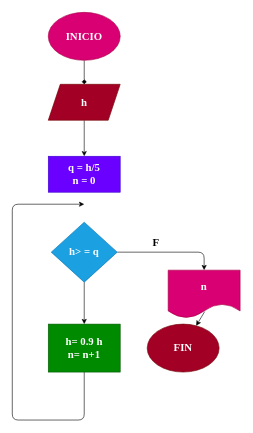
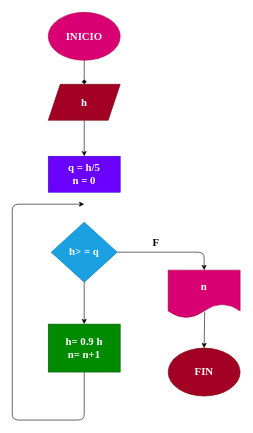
  <mxCell id="0" />
  <mxCell id="1" parent="0" />
  <mxCell id="2" value="" style="edgeStyle=none;html=1;endArrow=diamond;" edge="1" parent="1" source="3" target="5"><mxGeometry relative="1" as="geometry" /></mxCell>
  <mxCell id="3" value="INICIO" style="ellipse;whiteSpace=wrap;html=1;fontSize=18;fontStyle=1;fontFamily=Verdana;fillColor=#d80073;fontColor=#ffffff;strokeColor=#A50040;" vertex="1" parent="1"><mxGeometry x="80" y="20" width="120" height="80" as="geometry" /></mxCell>
  <mxCell id="4" value="" style="edgeStyle=none;html=1;" edge="1" parent="1" source="5" target="6"><mxGeometry relative="1" as="geometry" /></mxCell>
  <mxCell id="5" value="h" style="shape=parallelogram;perimeter=parallelogramPerimeter;whiteSpace=wrap;html=1;fixedSize=1;fontFamily=Verdana;fontSize=18;fontStyle=1;fillColor=#a20025;fontColor=#ffffff;strokeColor=#6F0000;" vertex="1" parent="1"><mxGeometry x="80" y="140" width="120" height="60" as="geometry" /></mxCell>
  <mxCell id="6" value="q = h/5&lt;br&gt;n = 0" style="rounded=0;whiteSpace=wrap;html=1;fontSize=18;fontStyle=1;fontFamily=Verdana;fillColor=#6a00ff;fontColor=#ffffff;strokeColor=#3700CC;" vertex="1" parent="1"><mxGeometry x="80" y="260" width="120" height="60" as="geometry" /></mxCell>
  <mxCell id="7" value="" style="edgeStyle=none;html=1;" edge="1" parent="1" source="9" target="11"><mxGeometry relative="1" as="geometry" /></mxCell>
  <mxCell id="8" value="" style="edgeStyle=none;html=1;" edge="1" parent="1" source="9" target="13"><mxGeometry relative="1" as="geometry"><Array as="points"><mxPoint x="340" y="420" /></Array></mxGeometry></mxCell>
  <mxCell id="9" value="h&amp;gt; = q" style="rhombus;whiteSpace=wrap;html=1;fontSize=18;fontFamily=Verdana;fontStyle=1;fillColor=#1ba1e2;fontColor=#ffffff;strokeColor=#006EAF;" vertex="1" parent="1"><mxGeometry x="85" y="370" width="110" height="100" as="geometry" /></mxCell>
  <mxCell id="10" value="" style="edgeStyle=none;html=1;" edge="1" parent="1" source="11"><mxGeometry relative="1" as="geometry"><mxPoint x="140" y="340" as="targetPoint" /><Array as="points"><mxPoint x="140" y="700" /><mxPoint x="20" y="700" /><mxPoint x="20" y="340" /></Array></mxGeometry></mxCell>
  <mxCell id="11" value="h= 0.9 h&lt;br&gt;n= n+1" style="rounded=0;whiteSpace=wrap;html=1;fontStyle=1;fontSize=18;fontFamily=Verdana;fillColor=#008a00;fontColor=#ffffff;strokeColor=#005700;" vertex="1" parent="1"><mxGeometry x="80" y="540" width="120" height="80" as="geometry" /></mxCell>
  <mxCell id="12" value="" style="edgeStyle=none;html=1;exitX=0.508;exitY=0.863;exitDx=0;exitDy=0;exitPerimeter=0;" edge="1" parent="1" source="13" target="14"><mxGeometry relative="1" as="geometry" /></mxCell>
  <mxCell id="13" value="n" style="shape=document;whiteSpace=wrap;html=1;boundedLbl=1;fillColor=#d80073;fontColor=#ffffff;strokeColor=#A50040;fontSize=18;fontStyle=1;fontFamily=Verdana;" vertex="1" parent="1"><mxGeometry x="280" y="450" width="120" height="80" as="geometry" /></mxCell>
- <mxCell id="14" value="FIN" style="ellipse;whiteSpace=wrap;html=1;fillColor=#a20025;fontColor=#ffffff;strokeColor=#6F0000;fontSize=18;fontFamily=Verdana;fontStyle=1" vertex="1" parent="1"><mxGeometry x="245" y="540" width="120" height="80" as="geometry" /></mxCell>
+ <mxCell id="14" value="FIN" style="ellipse;whiteSpace=wrap;html=1;fillColor=#a20025;fontColor=#ffffff;strokeColor=#6F0000;fontSize=18;fontFamily=Verdana;fontStyle=1" vertex="1" parent="1"><mxGeometry x="280" y="580" width="120" height="80" as="geometry" /></mxCell>
  <mxCell id="15" value="F" style="text;html=1;strokeColor=none;fillColor=none;align=center;verticalAlign=middle;whiteSpace=wrap;rounded=0;fontFamily=Verdana;fontSize=18;fontStyle=1" vertex="1" parent="1"><mxGeometry x="230" y="390" width="60" height="30" as="geometry" /></mxCell>
